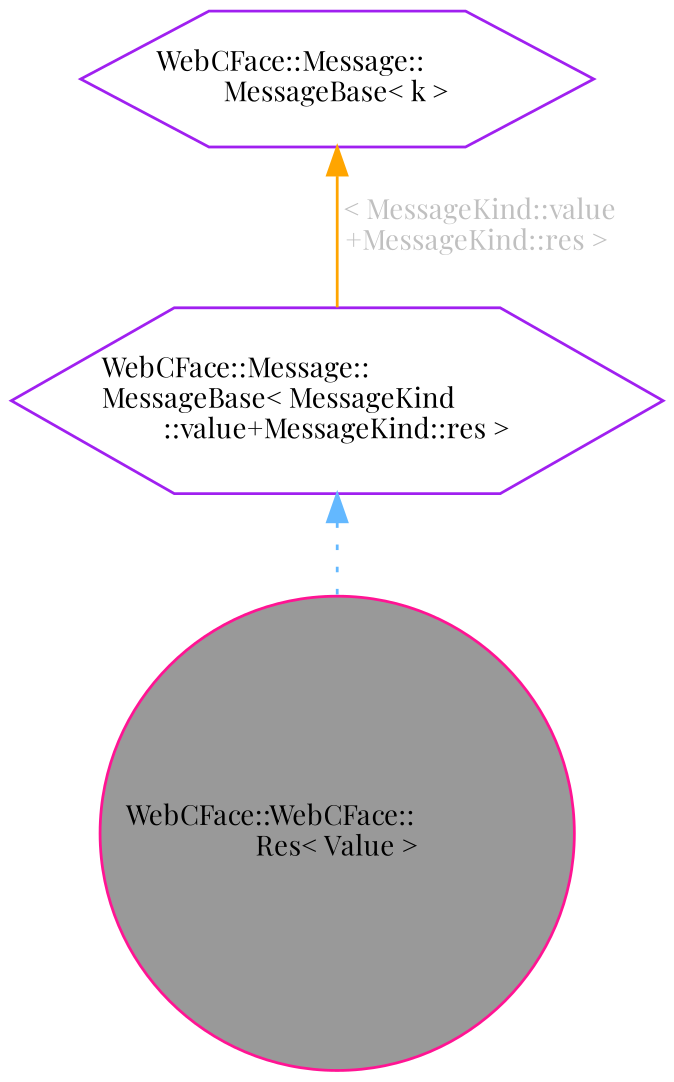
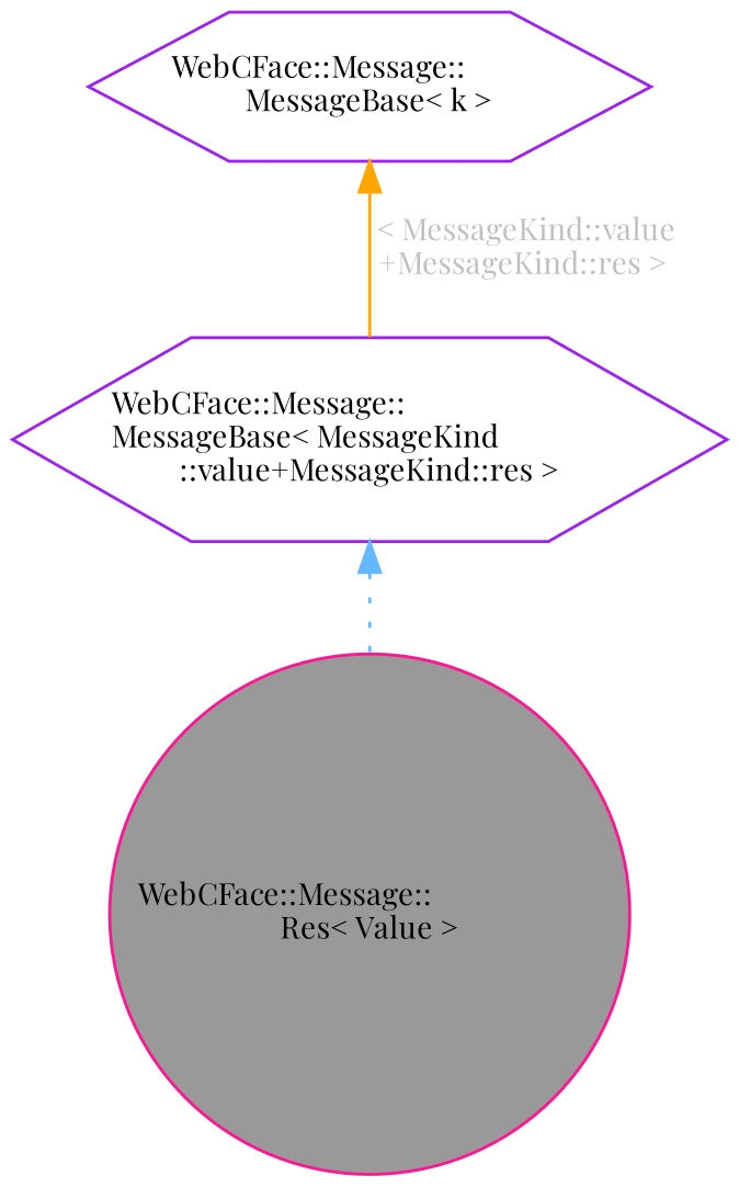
  digraph {
    fontname="Playfair Display"
    node [color=purple fillcolor=white fontname="Playfair Display" fontsize=10 shape=hexagon style=filled]
    edge [dir=back fontname="Playfair Display" fontsize=10 labelfontname=Helvetica labelfontsize=10]
-   n1 [color=deeppink fillcolor=grey60 fontcolor=black height=0.2 label="WebCFace::WebCFace::\lRes\< Value \>" shape=circle width=0.4]
+   n1 [color=deeppink fillcolor=grey60 fontcolor=black height=0.2 label="WebCFace::Message::\lRes\< Value \>" shape=circle width=0.4]
    n2 [height=0.2 label="WebCFace::Message::\lMessageBase\< MessageKind\l::value+MessageKind::res \>" width=0.4]
    n3 [height=0.2 label="WebCFace::Message::\lMessageBase\< k \>" width=0.4]
    n2 -> n1 [color=steelblue1 style=dotted]
    n3 -> n2 [color=orange fontcolor=grey label=" \< MessageKind::value\l+MessageKind::res \>" style=solid]
  }
